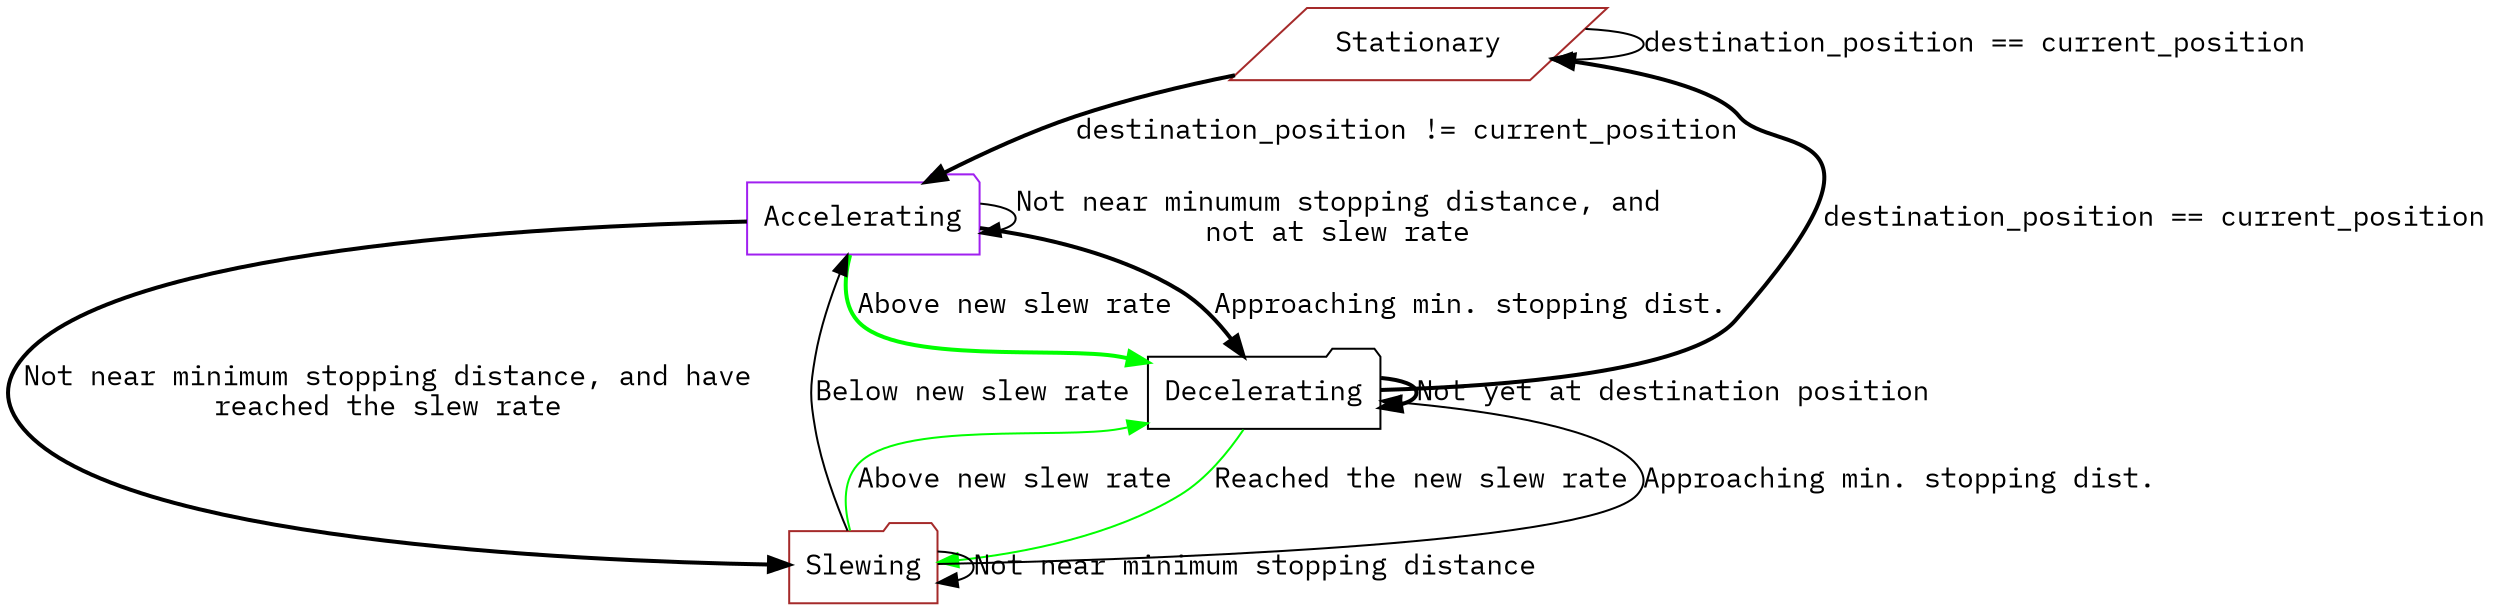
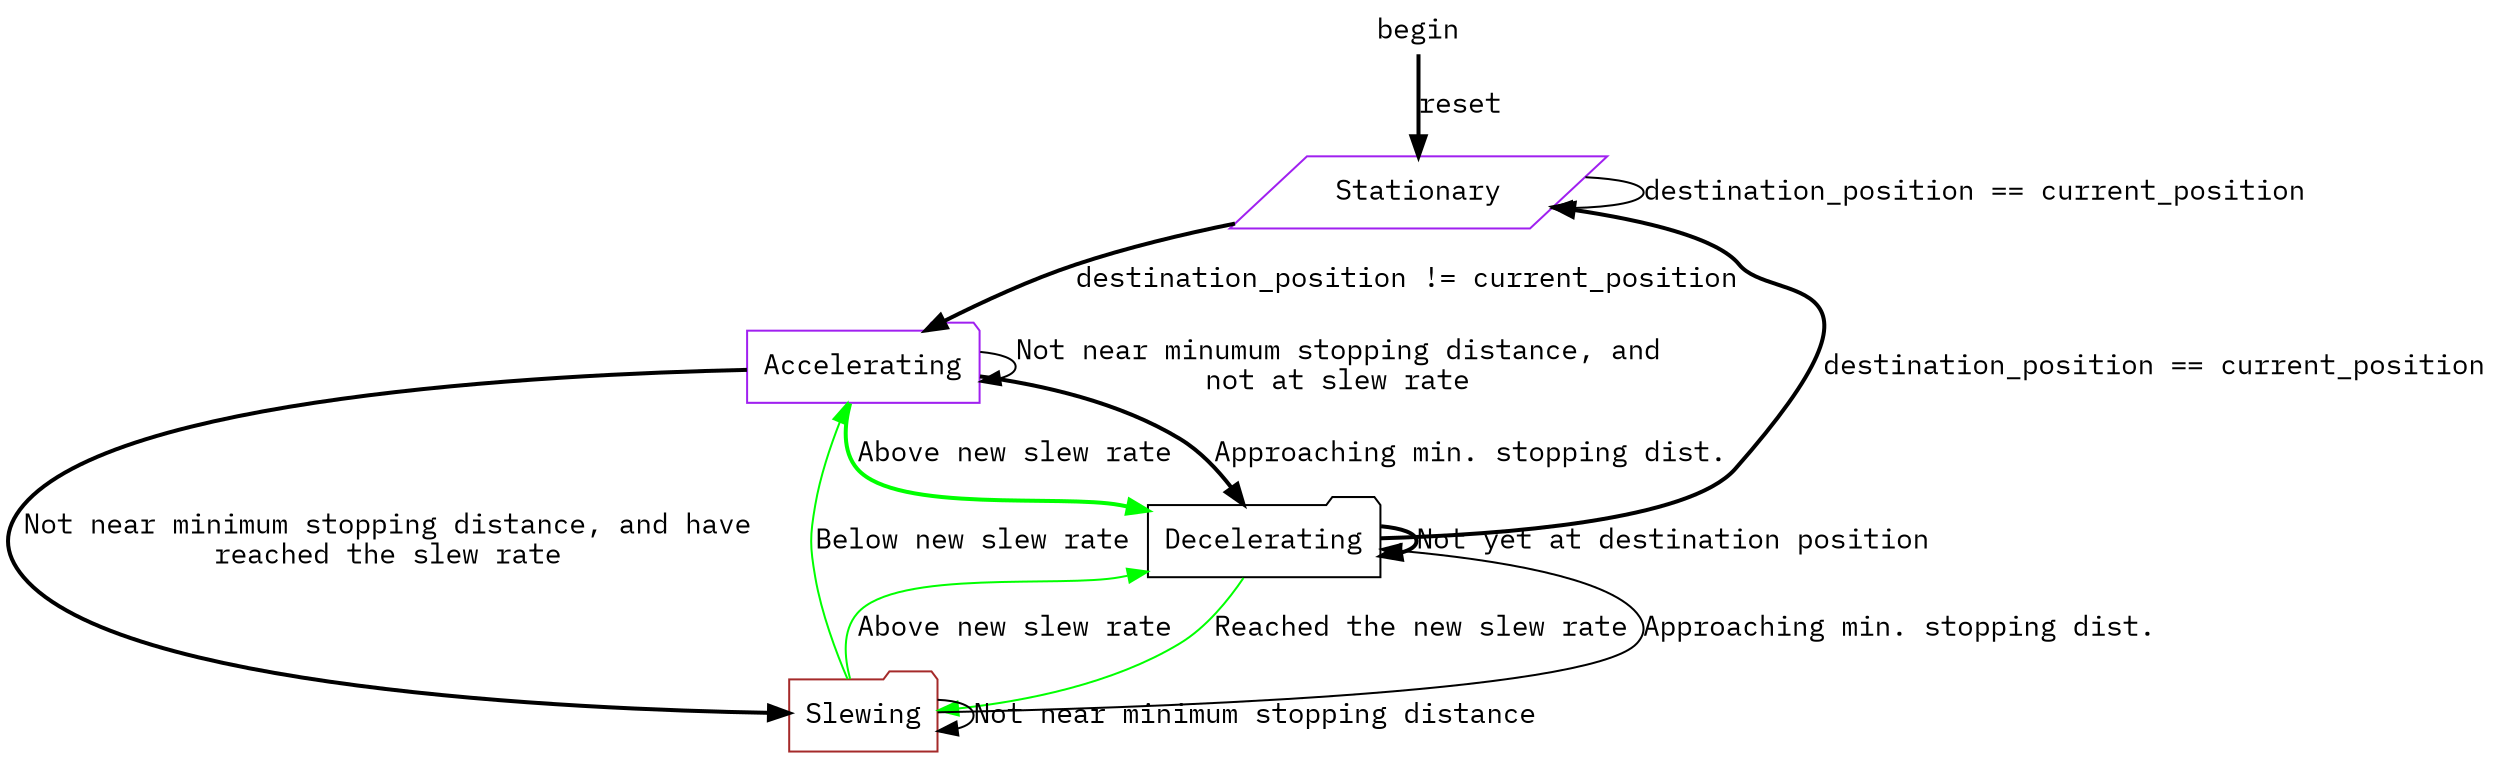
  digraph {
    fontname="IBM Plex Mono"
    node [color=purple fontname="IBM Plex Mono" shape=folder]
    edge [fontname="IBM Plex Mono" style=bold]
-   Stationary [color=brown shape=parallelogram]
+   begin [height=.0 shape=none width=.0]
+   Stationary [shape=parallelogram]
    Accelerating
    Decelerating [color=black]
    Slewing [color=brown]
+   begin -> Stationary [label=reset]
    Stationary -> Stationary [label="destination_position == current_position" style=solid]
    Stationary -> Accelerating [label="destination_position != current_position"]
    Accelerating -> Accelerating [label="Not near minumum stopping distance, and\nnot at slew rate" style=solid]
    Accelerating -> Decelerating [label="Approaching min. stopping dist."]
    Accelerating -> Decelerating [color=green label="Above new slew rate"]
    Accelerating -> Slewing [label="Not near minimum stopping distance, and have\nreached the slew rate"]
    Decelerating -> Stationary [label="destination_position == current_position"]
    Decelerating -> Decelerating [label="Not yet at destination position"]
    Decelerating -> Slewing [color=green label="Reached the new slew rate" style=solid]
-   Slewing -> Accelerating [color=black label="Below new slew rate" style=solid]
+   Slewing -> Accelerating [color=green label="Below new slew rate" style=solid]
    Slewing -> Decelerating [label="Approaching min. stopping dist." style=solid]
    Slewing -> Decelerating [color=green label="Above new slew rate" style=solid]
    Slewing -> Slewing [label="Not near minimum stopping distance" style=solid]
  }
